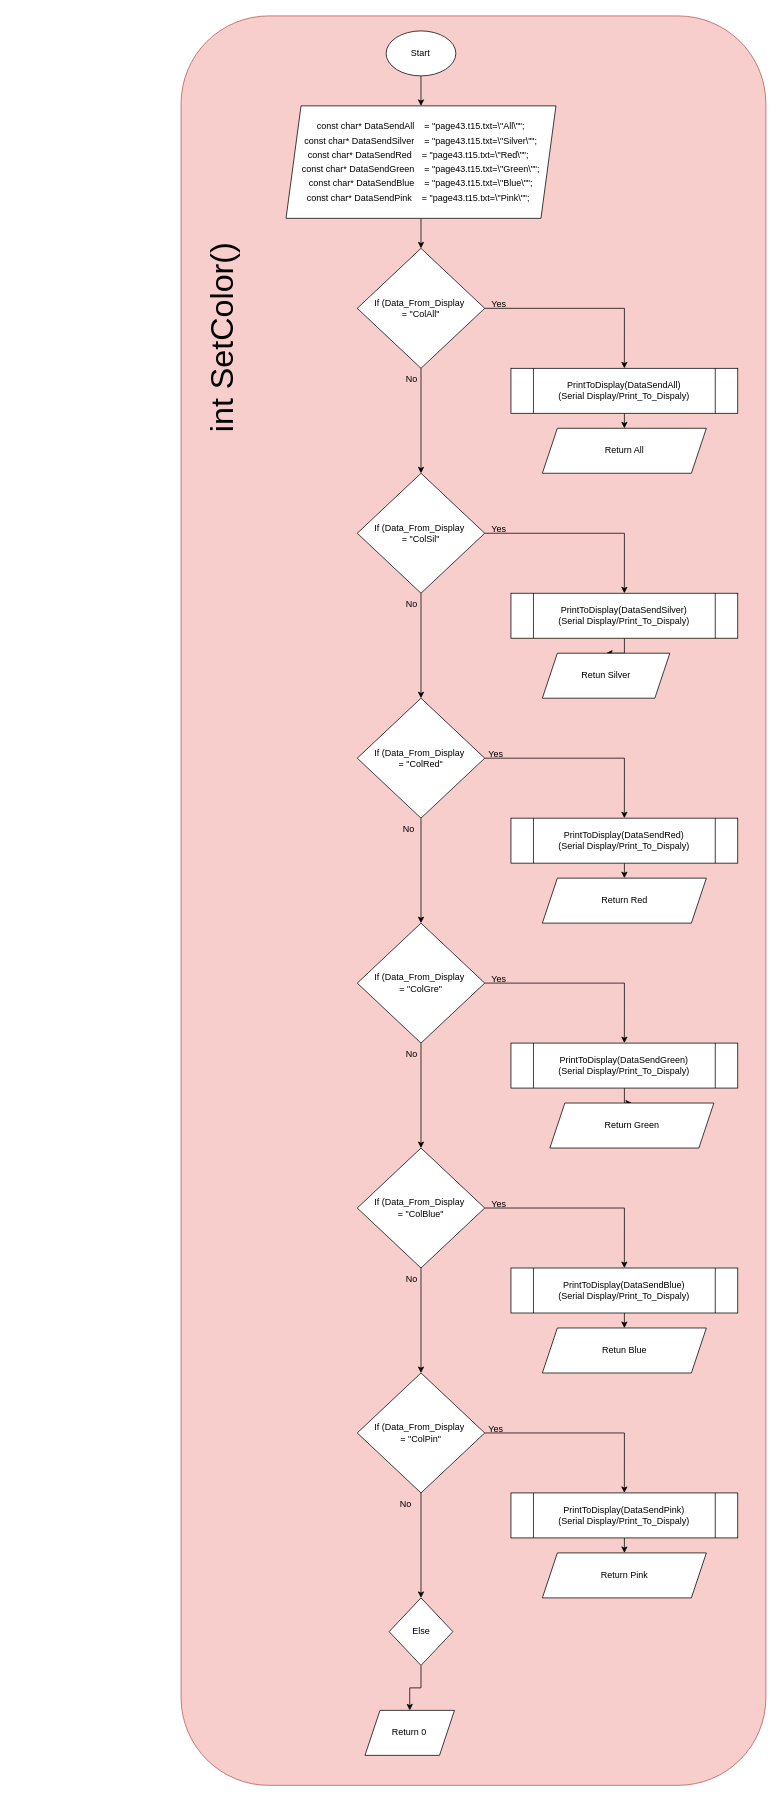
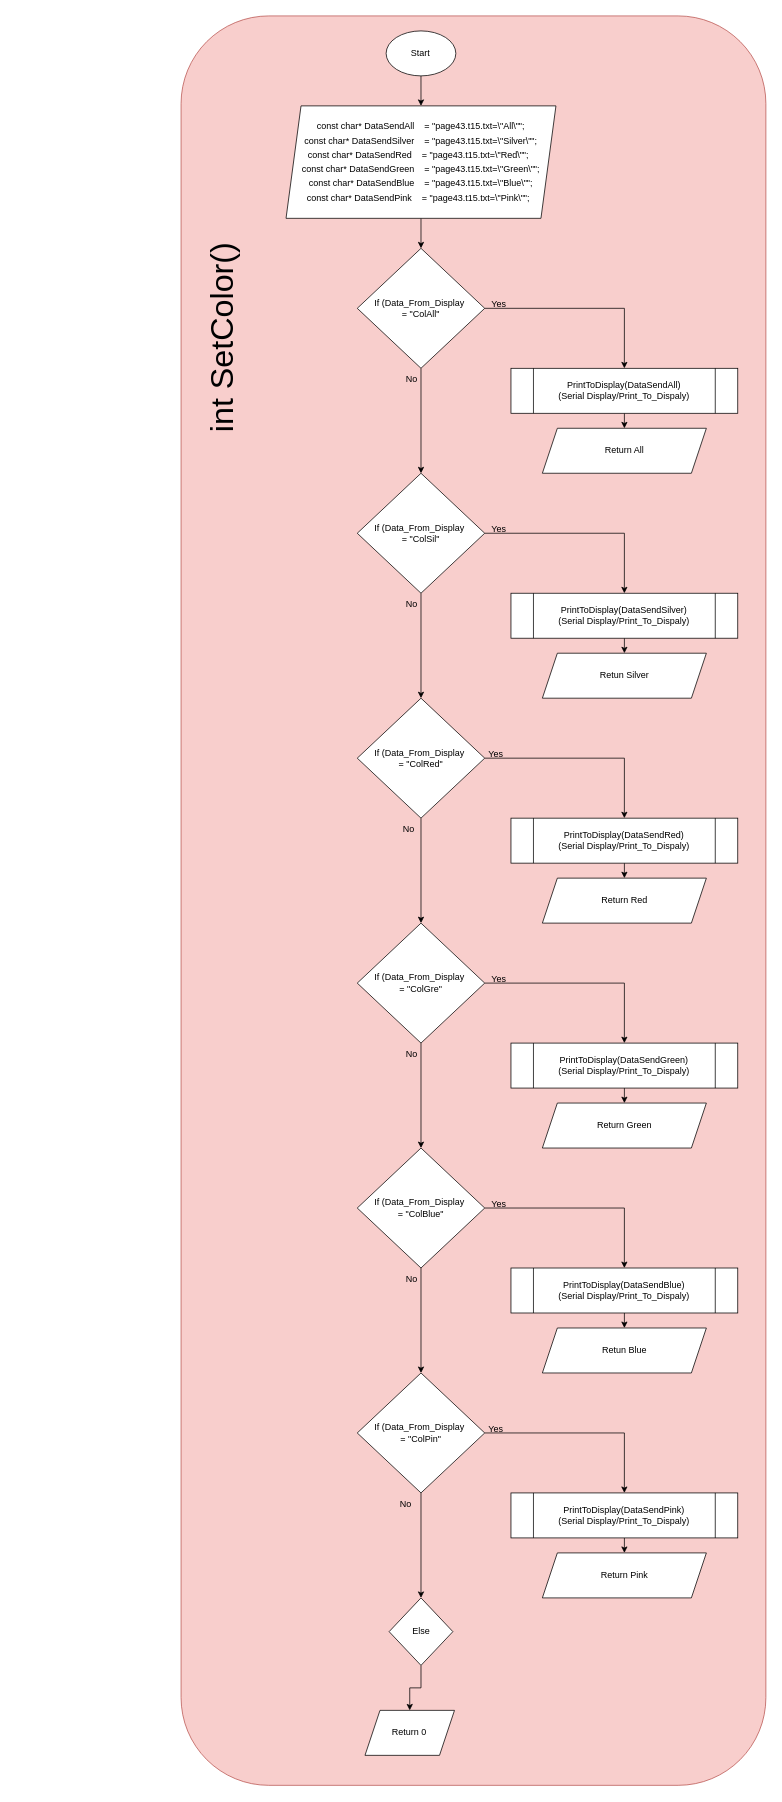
  <mxCell id="0" />
  <mxCell id="1" parent="0" />
  <mxCell id="2" value="" style="rounded=1;whiteSpace=wrap;html=1;fillColor=#f8cecc;strokeColor=#b85450;" parent="1" vertex="1"><mxGeometry x="241" y="20" width="780" height="2360" as="geometry" /></mxCell>
  <mxCell id="3" style="edgeStyle=orthogonalEdgeStyle;rounded=0;orthogonalLoop=1;jettySize=auto;html=1;entryX=0.5;entryY=0;entryDx=0;entryDy=0;" parent="1" source="4" target="7" edge="1"><mxGeometry relative="1" as="geometry" /></mxCell>
  <mxCell id="4" value="Start" style="ellipse;whiteSpace=wrap;html=1;" parent="1" vertex="1"><mxGeometry x="514.49" y="40" width="93" height="60" as="geometry" /></mxCell>
  <mxCell id="5" value="&lt;font style=&quot;font-size: 43px;&quot;&gt;int SetColor()&lt;/font&gt;" style="text;html=1;align=center;verticalAlign=middle;whiteSpace=wrap;rounded=0;rotation=-90;" parent="1" vertex="1"><mxGeometry x="20.5" y="409.5" width="550" height="80" as="geometry" /></mxCell>
  <mxCell id="6" value="" style="edgeStyle=orthogonalEdgeStyle;rounded=0;orthogonalLoop=1;jettySize=auto;html=1;" parent="1" source="7" target="10" edge="1"><mxGeometry relative="1" as="geometry" /></mxCell>
  <mxCell id="7" value="&lt;div style=&quot;&quot;&gt;&lt;div style=&quot;line-height: 19px; white-space: pre;&quot;&gt;&lt;div style=&quot;&quot;&gt;&lt;font style=&quot;font-size: 12px;&quot; face=&quot;Helvetica&quot;&gt;const char* DataSendAll &amp;nbsp; &amp;nbsp;= &quot;page43.t15.txt=\&quot;All\&quot;&quot;;&lt;/font&gt;&lt;/div&gt;&lt;div style=&quot;&quot;&gt;&lt;span style=&quot;background-color: initial;&quot;&gt;const char* DataSendSilver &amp;nbsp; &amp;nbsp;= &quot;page43.t15.txt=\&quot;Silver\&quot;&quot;;&lt;/span&gt;&lt;/div&gt;&lt;div style=&quot;&quot;&gt;&lt;span style=&quot;background-color: initial;&quot;&gt;const char* DataSendRed &amp;nbsp; &amp;nbsp;= &quot;page43.t15.txt=\&quot;Red\&quot;&quot;; &amp;nbsp;&lt;/span&gt;&lt;/div&gt;&lt;div style=&quot;&quot;&gt;&lt;div&gt;&lt;font face=&quot;Helvetica&quot;&gt;const char* DataSendGreen &amp;nbsp; &amp;nbsp;= &quot;page43.t15.txt=\&quot;Green\&quot;&quot;;&lt;/font&gt;&lt;/div&gt;&lt;div&gt;&lt;span style=&quot;background-color: initial;&quot;&gt;const char* DataSendBlue &amp;nbsp; &amp;nbsp;= &quot;page43.t15.txt=\&quot;Blue\&quot;&quot;;&lt;/span&gt;&lt;/div&gt;&lt;div&gt;&lt;span style=&quot;background-color: initial;&quot;&gt;const char* DataSendPink &amp;nbsp; &amp;nbsp;= &quot;page43.t15.txt=\&quot;Pink\&quot;&quot;; &amp;nbsp;&lt;/span&gt;&lt;/div&gt;&lt;/div&gt;&lt;/div&gt;&lt;/div&gt;" style="shape=parallelogram;perimeter=parallelogramPerimeter;whiteSpace=wrap;html=1;fixedSize=1;" parent="1" vertex="1"><mxGeometry x="381" y="140" width="360" height="150" as="geometry" /></mxCell>
  <mxCell id="8" style="edgeStyle=orthogonalEdgeStyle;rounded=0;orthogonalLoop=1;jettySize=auto;html=1;entryX=0.5;entryY=0;entryDx=0;entryDy=0;" parent="1" source="10" target="12" edge="1"><mxGeometry relative="1" as="geometry" /></mxCell>
  <mxCell id="9" style="edgeStyle=orthogonalEdgeStyle;rounded=0;orthogonalLoop=1;jettySize=auto;html=1;entryX=0.5;entryY=0;entryDx=0;entryDy=0;" parent="1" source="10" target="16" edge="1"><mxGeometry relative="1" as="geometry" /></mxCell>
  <mxCell id="10" value="If (Data_From_Display&amp;nbsp;&lt;div&gt;= &quot;ColAll&quot;&lt;/div&gt;" style="rhombus;whiteSpace=wrap;html=1;" parent="1" vertex="1"><mxGeometry x="476" y="330" width="170" height="160" as="geometry" /></mxCell>
  <mxCell id="11" style="edgeStyle=orthogonalEdgeStyle;rounded=0;orthogonalLoop=1;jettySize=auto;html=1;entryX=0.5;entryY=0;entryDx=0;entryDy=0;" parent="1" source="12" target="13" edge="1"><mxGeometry relative="1" as="geometry" /></mxCell>
  <mxCell id="12" value="&lt;p style=&quot;line-height: 120%;&quot;&gt;&lt;/p&gt;&lt;div style=&quot;line-height: 120%; white-space: pre;&quot;&gt;&lt;span style=&quot;background-color: rgb(255, 255, 255);&quot;&gt;&lt;font style=&quot;font-size: 12px;&quot; face=&quot;Helvetica&quot;&gt;PrintToDisplay(DataSendAll&lt;span style=&quot;&quot;&gt;)&lt;/span&gt;&lt;/font&gt;&lt;/span&gt;&lt;/div&gt;&lt;div style=&quot;line-height: 120%; white-space: pre;&quot;&gt;&lt;span style=&quot;background-color: rgb(255, 255, 255);&quot;&gt;(Serial Display/Print_To_Dispaly)&lt;/span&gt;&lt;/div&gt;&lt;p&gt;&lt;/p&gt;" style="shape=process;whiteSpace=wrap;html=1;backgroundOutline=1;" parent="1" vertex="1"><mxGeometry x="681" y="490" width="302.5" height="60" as="geometry" /></mxCell>
  <mxCell id="13" value="Return All" style="shape=parallelogram;perimeter=parallelogramPerimeter;whiteSpace=wrap;html=1;fixedSize=1;" parent="1" vertex="1"><mxGeometry x="722.88" y="570" width="218.75" height="60" as="geometry" /></mxCell>
  <mxCell id="14" style="edgeStyle=orthogonalEdgeStyle;rounded=0;orthogonalLoop=1;jettySize=auto;html=1;entryX=0.5;entryY=0;entryDx=0;entryDy=0;" parent="1" source="16" target="18" edge="1"><mxGeometry relative="1" as="geometry" /></mxCell>
  <mxCell id="15" style="edgeStyle=orthogonalEdgeStyle;rounded=0;orthogonalLoop=1;jettySize=auto;html=1;entryX=0.5;entryY=0;entryDx=0;entryDy=0;" parent="1" source="16" target="22" edge="1"><mxGeometry relative="1" as="geometry" /></mxCell>
  <mxCell id="16" value="If (Data_From_Display&amp;nbsp;&lt;div&gt;= &quot;ColSil&quot;&lt;/div&gt;" style="rhombus;whiteSpace=wrap;html=1;" parent="1" vertex="1"><mxGeometry x="476" y="630" width="170" height="160" as="geometry" /></mxCell>
  <mxCell id="17" style="edgeStyle=orthogonalEdgeStyle;rounded=0;orthogonalLoop=1;jettySize=auto;html=1;entryX=0.5;entryY=0;entryDx=0;entryDy=0;" parent="1" source="18" target="19" edge="1"><mxGeometry relative="1" as="geometry" /></mxCell>
  <mxCell id="18" value="&lt;p style=&quot;line-height: 120%;&quot;&gt;&lt;/p&gt;&lt;div style=&quot;line-height: 120%; white-space: pre;&quot;&gt;&lt;span style=&quot;background-color: rgb(255, 255, 255);&quot;&gt;&lt;font style=&quot;font-size: 12px;&quot; face=&quot;Helvetica&quot;&gt;PrintToDisplay(DataSendSilver&lt;span style=&quot;&quot;&gt;)&lt;/span&gt;&lt;/font&gt;&lt;/span&gt;&lt;/div&gt;&lt;div style=&quot;line-height: 120%; white-space: pre;&quot;&gt;&lt;span style=&quot;background-color: rgb(255, 255, 255);&quot;&gt;(Serial Display/Print_To_Dispaly)&lt;/span&gt;&lt;/div&gt;&lt;p&gt;&lt;/p&gt;" style="shape=process;whiteSpace=wrap;html=1;backgroundOutline=1;" parent="1" vertex="1"><mxGeometry x="681" y="790" width="302.5" height="60" as="geometry" /></mxCell>
- <mxCell id="19" value="Retun Silver" style="shape=parallelogram;perimeter=parallelogramPerimeter;whiteSpace=wrap;html=1;fixedSize=1;" parent="1" vertex="1"><mxGeometry x="722.88" y="870" width="170" height="60" as="geometry" /></mxCell>
+ <mxCell id="19" value="Retun Silver" style="shape=parallelogram;perimeter=parallelogramPerimeter;whiteSpace=wrap;html=1;fixedSize=1;" parent="1" vertex="1"><mxGeometry x="722.88" y="870" width="218.75" height="60" as="geometry" /></mxCell>
  <mxCell id="20" style="edgeStyle=orthogonalEdgeStyle;rounded=0;orthogonalLoop=1;jettySize=auto;html=1;entryX=0.5;entryY=0;entryDx=0;entryDy=0;" parent="1" source="22" target="24" edge="1"><mxGeometry relative="1" as="geometry" /></mxCell>
  <mxCell id="21" style="edgeStyle=orthogonalEdgeStyle;rounded=0;orthogonalLoop=1;jettySize=auto;html=1;entryX=0.5;entryY=0;entryDx=0;entryDy=0;" edge="1" parent="1" source="22" target="37"><mxGeometry relative="1" as="geometry" /></mxCell>
  <mxCell id="22" value="If (Data_From_Display&amp;nbsp;&lt;div&gt;= &quot;ColRed&quot;&lt;/div&gt;" style="rhombus;whiteSpace=wrap;html=1;" parent="1" vertex="1"><mxGeometry x="476" y="930" width="170" height="160" as="geometry" /></mxCell>
  <mxCell id="23" style="edgeStyle=orthogonalEdgeStyle;rounded=0;orthogonalLoop=1;jettySize=auto;html=1;entryX=0.5;entryY=0;entryDx=0;entryDy=0;" parent="1" source="24" target="25" edge="1"><mxGeometry relative="1" as="geometry" /></mxCell>
  <mxCell id="24" value="&lt;p style=&quot;line-height: 120%;&quot;&gt;&lt;/p&gt;&lt;div style=&quot;line-height: 120%; white-space: pre;&quot;&gt;&lt;span style=&quot;background-color: rgb(255, 255, 255);&quot;&gt;&lt;font style=&quot;font-size: 12px;&quot; face=&quot;Helvetica&quot;&gt;PrintToDisplay(DataSendRed&lt;span style=&quot;&quot;&gt;)&lt;/span&gt;&lt;/font&gt;&lt;/span&gt;&lt;/div&gt;&lt;div style=&quot;line-height: 120%; white-space: pre;&quot;&gt;&lt;span style=&quot;background-color: rgb(255, 255, 255);&quot;&gt;(Serial Display/Print_To_Dispaly)&lt;/span&gt;&lt;/div&gt;&lt;p&gt;&lt;/p&gt;" style="shape=process;whiteSpace=wrap;html=1;backgroundOutline=1;" parent="1" vertex="1"><mxGeometry x="681" y="1090" width="302.5" height="60" as="geometry" /></mxCell>
  <mxCell id="25" value="Return Red" style="shape=parallelogram;perimeter=parallelogramPerimeter;whiteSpace=wrap;html=1;fixedSize=1;" parent="1" vertex="1"><mxGeometry x="722.88" y="1170" width="218.75" height="60" as="geometry" /></mxCell>
  <mxCell id="26" style="edgeStyle=orthogonalEdgeStyle;rounded=0;orthogonalLoop=1;jettySize=auto;html=1;" parent="1" source="27" target="28" edge="1"><mxGeometry relative="1" as="geometry" /></mxCell>
  <mxCell id="27" value="Else" style="rhombus;whiteSpace=wrap;html=1;" parent="1" vertex="1"><mxGeometry x="518.51" y="2130" width="85" height="90" as="geometry" /></mxCell>
  <mxCell id="28" value="Return 0" style="shape=parallelogram;perimeter=parallelogramPerimeter;whiteSpace=wrap;html=1;fixedSize=1;" parent="1" vertex="1"><mxGeometry x="486.32" y="2280" width="119.37" height="60" as="geometry" /></mxCell>
  <mxCell id="29" value="No" style="text;html=1;strokeColor=none;fillColor=none;align=center;verticalAlign=middle;whiteSpace=wrap;rounded=0;" parent="1" vertex="1"><mxGeometry x="514.5" y="1090" width="60" height="30" as="geometry" /></mxCell>
  <mxCell id="30" value="Yes" style="text;html=1;strokeColor=none;fillColor=none;align=center;verticalAlign=middle;whiteSpace=wrap;rounded=0;" parent="1" vertex="1"><mxGeometry x="631" y="990" width="60" height="30" as="geometry" /></mxCell>
  <mxCell id="31" value="No" style="text;html=1;strokeColor=none;fillColor=none;align=center;verticalAlign=middle;whiteSpace=wrap;rounded=0;" parent="1" vertex="1"><mxGeometry x="518.5" y="790" width="60" height="30" as="geometry" /></mxCell>
  <mxCell id="32" value="Yes" style="text;html=1;strokeColor=none;fillColor=none;align=center;verticalAlign=middle;whiteSpace=wrap;rounded=0;" parent="1" vertex="1"><mxGeometry x="635" y="690" width="60" height="30" as="geometry" /></mxCell>
  <mxCell id="33" value="No" style="text;html=1;strokeColor=none;fillColor=none;align=center;verticalAlign=middle;whiteSpace=wrap;rounded=0;" parent="1" vertex="1"><mxGeometry x="518.5" y="490" width="60" height="30" as="geometry" /></mxCell>
  <mxCell id="34" value="Yes" style="text;html=1;strokeColor=none;fillColor=none;align=center;verticalAlign=middle;whiteSpace=wrap;rounded=0;" parent="1" vertex="1"><mxGeometry x="635" y="390" width="60" height="30" as="geometry" /></mxCell>
  <mxCell id="35" style="edgeStyle=orthogonalEdgeStyle;rounded=0;orthogonalLoop=1;jettySize=auto;html=1;entryX=0.5;entryY=0;entryDx=0;entryDy=0;" edge="1" parent="1" source="37" target="39"><mxGeometry relative="1" as="geometry" /></mxCell>
  <mxCell id="36" style="edgeStyle=orthogonalEdgeStyle;rounded=0;orthogonalLoop=1;jettySize=auto;html=1;entryX=0.5;entryY=0;entryDx=0;entryDy=0;" edge="1" parent="1" source="37" target="43"><mxGeometry relative="1" as="geometry" /></mxCell>
  <mxCell id="37" value="If (Data_From_Display&amp;nbsp;&lt;div&gt;= &quot;ColGre&quot;&lt;/div&gt;" style="rhombus;whiteSpace=wrap;html=1;" vertex="1" parent="1"><mxGeometry x="476" y="1230" width="170" height="160" as="geometry" /></mxCell>
  <mxCell id="38" style="edgeStyle=orthogonalEdgeStyle;rounded=0;orthogonalLoop=1;jettySize=auto;html=1;entryX=0.5;entryY=0;entryDx=0;entryDy=0;" edge="1" parent="1" source="39" target="40"><mxGeometry relative="1" as="geometry" /></mxCell>
  <mxCell id="39" value="&lt;p style=&quot;line-height: 120%;&quot;&gt;&lt;/p&gt;&lt;div style=&quot;line-height: 120%; white-space: pre;&quot;&gt;&lt;span style=&quot;background-color: rgb(255, 255, 255);&quot;&gt;&lt;font style=&quot;font-size: 12px;&quot; face=&quot;Helvetica&quot;&gt;PrintToDisplay(DataSendGreen&lt;span style=&quot;&quot;&gt;)&lt;/span&gt;&lt;/font&gt;&lt;/span&gt;&lt;/div&gt;&lt;div style=&quot;line-height: 120%; white-space: pre;&quot;&gt;&lt;span style=&quot;background-color: rgb(255, 255, 255);&quot;&gt;(Serial Display/Print_To_Dispaly)&lt;/span&gt;&lt;/div&gt;&lt;p&gt;&lt;/p&gt;" style="shape=process;whiteSpace=wrap;html=1;backgroundOutline=1;" vertex="1" parent="1"><mxGeometry x="681" y="1390" width="302.5" height="60" as="geometry" /></mxCell>
- <mxCell id="40" value="Return Green" style="shape=parallelogram;perimeter=parallelogramPerimeter;whiteSpace=wrap;html=1;fixedSize=1;" vertex="1" parent="1"><mxGeometry x="732.88" y="1470" width="218.75" height="60" as="geometry" /></mxCell>
+ <mxCell id="40" value="Return Green" style="shape=parallelogram;perimeter=parallelogramPerimeter;whiteSpace=wrap;html=1;fixedSize=1;" vertex="1" parent="1"><mxGeometry x="722.88" y="1470" width="218.75" height="60" as="geometry" /></mxCell>
  <mxCell id="41" style="edgeStyle=orthogonalEdgeStyle;rounded=0;orthogonalLoop=1;jettySize=auto;html=1;entryX=0.5;entryY=0;entryDx=0;entryDy=0;" edge="1" parent="1" source="43" target="45"><mxGeometry relative="1" as="geometry" /></mxCell>
  <mxCell id="42" style="edgeStyle=orthogonalEdgeStyle;rounded=0;orthogonalLoop=1;jettySize=auto;html=1;entryX=0.5;entryY=0;entryDx=0;entryDy=0;" edge="1" parent="1" source="43" target="49"><mxGeometry relative="1" as="geometry" /></mxCell>
  <mxCell id="43" value="If (Data_From_Display&amp;nbsp;&lt;div&gt;= &quot;ColBlue&quot;&lt;/div&gt;" style="rhombus;whiteSpace=wrap;html=1;" vertex="1" parent="1"><mxGeometry x="476" y="1530" width="170" height="160" as="geometry" /></mxCell>
  <mxCell id="44" style="edgeStyle=orthogonalEdgeStyle;rounded=0;orthogonalLoop=1;jettySize=auto;html=1;entryX=0.5;entryY=0;entryDx=0;entryDy=0;" edge="1" parent="1" source="45" target="46"><mxGeometry relative="1" as="geometry" /></mxCell>
  <mxCell id="45" value="&lt;p style=&quot;line-height: 120%;&quot;&gt;&lt;/p&gt;&lt;div style=&quot;line-height: 120%; white-space: pre;&quot;&gt;&lt;span style=&quot;background-color: rgb(255, 255, 255);&quot;&gt;&lt;font style=&quot;font-size: 12px;&quot; face=&quot;Helvetica&quot;&gt;PrintToDisplay(DataSendBlue&lt;span style=&quot;&quot;&gt;)&lt;/span&gt;&lt;/font&gt;&lt;/span&gt;&lt;/div&gt;&lt;div style=&quot;line-height: 120%; white-space: pre;&quot;&gt;&lt;span style=&quot;background-color: rgb(255, 255, 255);&quot;&gt;(Serial Display/Print_To_Dispaly)&lt;/span&gt;&lt;/div&gt;&lt;p&gt;&lt;/p&gt;" style="shape=process;whiteSpace=wrap;html=1;backgroundOutline=1;" vertex="1" parent="1"><mxGeometry x="681" y="1690" width="302.5" height="60" as="geometry" /></mxCell>
  <mxCell id="46" value="Retun Blue" style="shape=parallelogram;perimeter=parallelogramPerimeter;whiteSpace=wrap;html=1;fixedSize=1;" vertex="1" parent="1"><mxGeometry x="722.88" y="1770" width="218.75" height="60" as="geometry" /></mxCell>
  <mxCell id="47" style="edgeStyle=orthogonalEdgeStyle;rounded=0;orthogonalLoop=1;jettySize=auto;html=1;entryX=0.5;entryY=0;entryDx=0;entryDy=0;" edge="1" parent="1" source="49" target="51"><mxGeometry relative="1" as="geometry" /></mxCell>
  <mxCell id="48" style="edgeStyle=orthogonalEdgeStyle;rounded=0;orthogonalLoop=1;jettySize=auto;html=1;entryX=0.5;entryY=0;entryDx=0;entryDy=0;" edge="1" parent="1" source="49" target="27"><mxGeometry relative="1" as="geometry" /></mxCell>
  <mxCell id="49" value="If (Data_From_Display&amp;nbsp;&lt;div&gt;= &quot;ColPin&quot;&lt;/div&gt;" style="rhombus;whiteSpace=wrap;html=1;" vertex="1" parent="1"><mxGeometry x="476" y="1830" width="170" height="160" as="geometry" /></mxCell>
  <mxCell id="50" style="edgeStyle=orthogonalEdgeStyle;rounded=0;orthogonalLoop=1;jettySize=auto;html=1;entryX=0.5;entryY=0;entryDx=0;entryDy=0;" edge="1" parent="1" source="51" target="52"><mxGeometry relative="1" as="geometry" /></mxCell>
  <mxCell id="51" value="&lt;p style=&quot;line-height: 120%;&quot;&gt;&lt;/p&gt;&lt;div style=&quot;line-height: 120%; white-space: pre;&quot;&gt;&lt;span style=&quot;background-color: rgb(255, 255, 255);&quot;&gt;&lt;font style=&quot;font-size: 12px;&quot; face=&quot;Helvetica&quot;&gt;PrintToDisplay(DataSendPink&lt;span style=&quot;&quot;&gt;)&lt;/span&gt;&lt;/font&gt;&lt;/span&gt;&lt;/div&gt;&lt;div style=&quot;line-height: 120%; white-space: pre;&quot;&gt;&lt;span style=&quot;background-color: rgb(255, 255, 255);&quot;&gt;(Serial Display/Print_To_Dispaly)&lt;/span&gt;&lt;/div&gt;&lt;p&gt;&lt;/p&gt;" style="shape=process;whiteSpace=wrap;html=1;backgroundOutline=1;" vertex="1" parent="1"><mxGeometry x="681" y="1990" width="302.5" height="60" as="geometry" /></mxCell>
  <mxCell id="52" value="Return Pink" style="shape=parallelogram;perimeter=parallelogramPerimeter;whiteSpace=wrap;html=1;fixedSize=1;" vertex="1" parent="1"><mxGeometry x="722.88" y="2070" width="218.75" height="60" as="geometry" /></mxCell>
  <mxCell id="53" value="No" style="text;html=1;strokeColor=none;fillColor=none;align=center;verticalAlign=middle;whiteSpace=wrap;rounded=0;" vertex="1" parent="1"><mxGeometry x="510.5" y="1990" width="60" height="30" as="geometry" /></mxCell>
  <mxCell id="54" value="Yes" style="text;html=1;strokeColor=none;fillColor=none;align=center;verticalAlign=middle;whiteSpace=wrap;rounded=0;" vertex="1" parent="1"><mxGeometry x="631" y="1890" width="60" height="30" as="geometry" /></mxCell>
  <mxCell id="55" value="No" style="text;html=1;strokeColor=none;fillColor=none;align=center;verticalAlign=middle;whiteSpace=wrap;rounded=0;" vertex="1" parent="1"><mxGeometry x="518.5" y="1690" width="60" height="30" as="geometry" /></mxCell>
  <mxCell id="56" value="Yes" style="text;html=1;strokeColor=none;fillColor=none;align=center;verticalAlign=middle;whiteSpace=wrap;rounded=0;" vertex="1" parent="1"><mxGeometry x="635" y="1590" width="60" height="30" as="geometry" /></mxCell>
  <mxCell id="57" value="No" style="text;html=1;strokeColor=none;fillColor=none;align=center;verticalAlign=middle;whiteSpace=wrap;rounded=0;" vertex="1" parent="1"><mxGeometry x="518.5" y="1390" width="60" height="30" as="geometry" /></mxCell>
  <mxCell id="58" value="Yes" style="text;html=1;strokeColor=none;fillColor=none;align=center;verticalAlign=middle;whiteSpace=wrap;rounded=0;" vertex="1" parent="1"><mxGeometry x="635" y="1290" width="60" height="30" as="geometry" /></mxCell>
